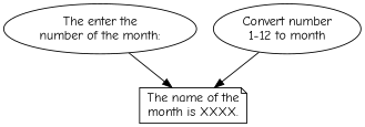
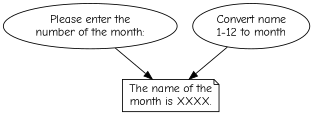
  digraph {
    fontname="Comic Neue"
    node [fontname="Comic Neue" shape=ellipse]
    edge [fontname="Comic Neue"]
-   n1 [label="The enter the\nnumber of the month:"]
+   n1 [label="Please enter the\nnumber of the month:"]
    n2 [label="The name of the\nmonth is XXXX." shape=note]
-   n3 [label="Convert number\n1-12 to month"]
+   n3 [label="Convert name\n1-12 to month"]
    n1 -> n2
    n3 -> n2
  }
